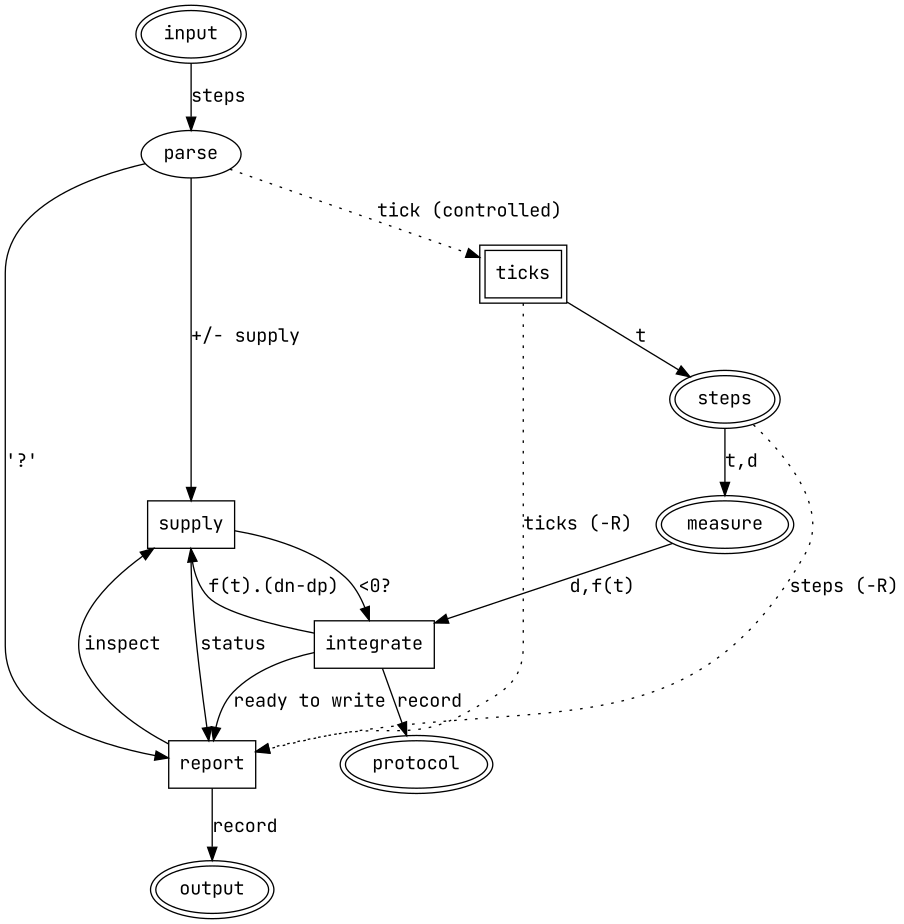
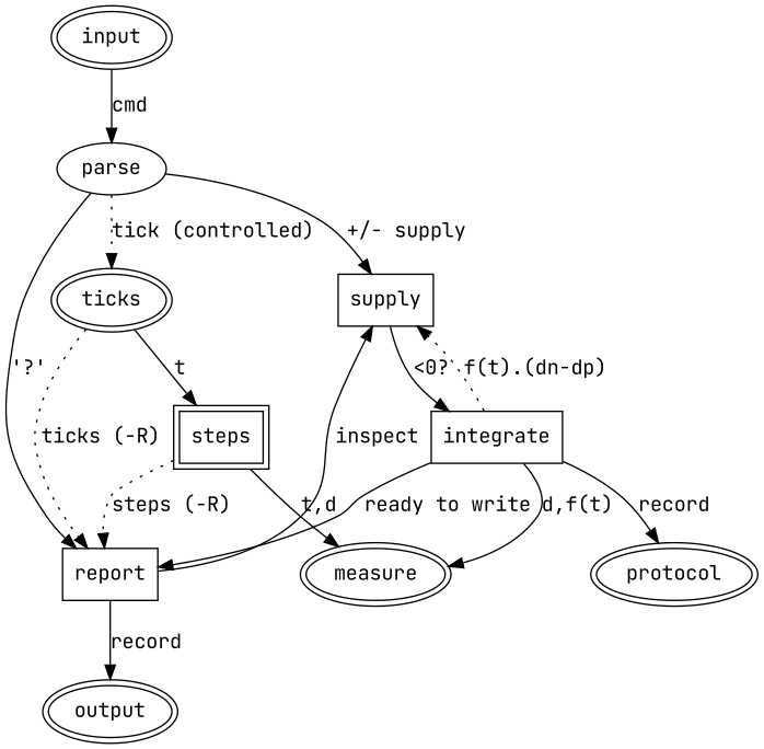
  digraph {
    fontname="JetBrains Mono"
    node [fontname="JetBrains Mono" peripheries=2]
    edge [fontname="JetBrains Mono"]
    parse [peripheries=""]
    input
    supply [shape=box peripheries=""]
    report [shape=box peripheries=""]
-   ticks [shape=box]
+   ticks
    integrate [shape=box peripheries=""]
    protocol
    output
-   steps
+   steps [shape=box]
    measure
    parse -> supply [label="+/- supply"]
    parse -> report [label="'?'"]
    parse -> ticks [label="tick (controlled)" style=dotted]
-   input -> parse [label=steps]
+   input -> parse [label=cmd]
    supply -> integrate [label="<0?"]
    report -> supply [label=inspect]
-   report -> supply [dir=back label=status]
    report -> output [label=record]
    ticks -> report [label="ticks (-R)" style=dotted]
    ticks -> steps [label=t]
-   integrate -> supply [label="f(t).(dn-dp)"]
+   integrate -> supply [label="f(t).(dn-dp)" style=dotted]
    integrate -> report [label="ready to write"]
    integrate -> protocol [label=record]
    steps -> report [label="steps (-R)" style=dotted]
    steps -> measure [label="t,d"]
-   measure -> integrate [label="d,f(t)"]
+   integrate -> measure [label="d,f(t)"]
  }
